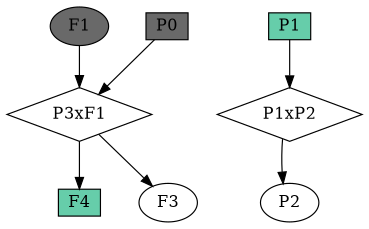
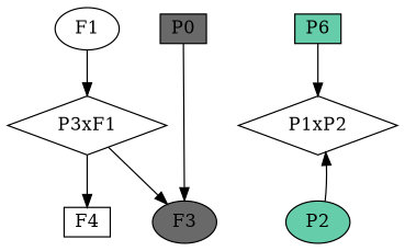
  digraph {
    node [fontcolor=black regular=0 shape=box style=filled]
-   F4 [fillcolor=aquamarine3 height=0.3 width=0.5]
+   F4 [fillcolor=white height=0.3 width=0.5]
    P3xF1 [height=.1 shape=diamond width=.1 fontcolor="" regular="" style=""]
-   F3 [fillcolor=white height=0.3 shape=ellipse width=0.5]
-   F1 [fillcolor=dimgrey height=0.3 shape=ellipse width=0.5]
+   F3 [fillcolor=dimgrey height=0.3 shape=ellipse width=0.5]
+   F1 [fillcolor=white height=0.3 shape=ellipse width=0.5]
    P1xP2 [height=.1 shape=diamond width=.1 fontcolor="" regular="" style=""]
    n6 [fillcolor=dimgrey height=0.3 label=P0 width=0.5]
-   P1 [fillcolor=aquamarine3 height=0.3 width=0.5]
-   P2 [fillcolor=white height=0.3 shape=ellipse width=0.5]
+   P1 [fillcolor=aquamarine3 height=0.3 width=0.5 label=P6]
+   P2 [fillcolor=aquamarine3 height=0.3 shape=ellipse width=0.5]
    P3xF1 -> F4
    P3xF1 -> F3
    F1 -> P3xF1
-   n6 -> P3xF1
+   n6 -> F3
    P1 -> P1xP2
-   P1xP2 -> P2
+   P2 -> P1xP2
  }
